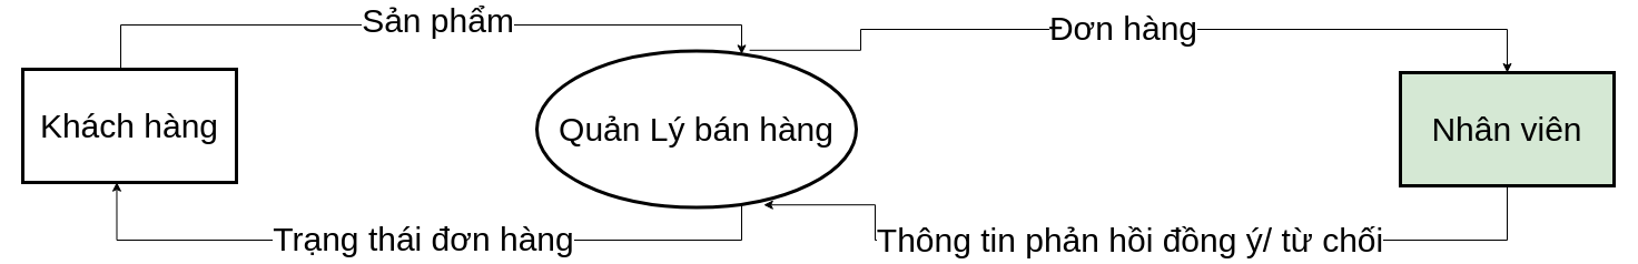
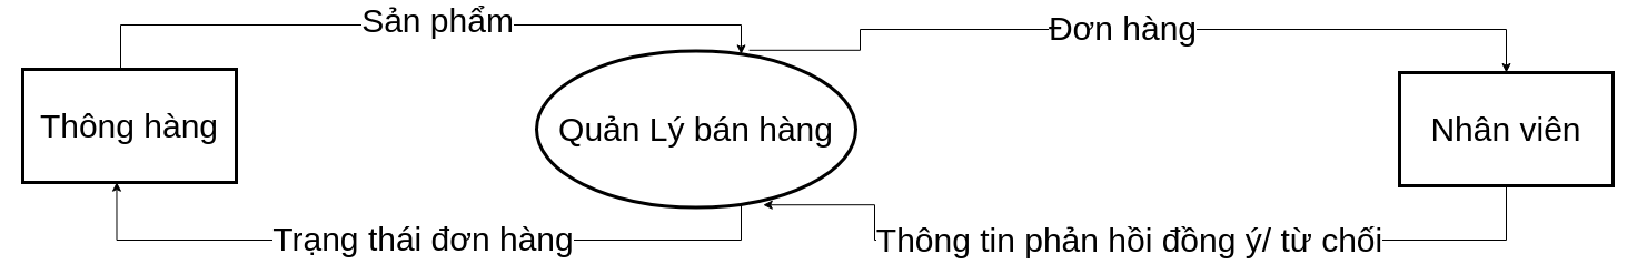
  <mxCell id="0" />
  <mxCell id="1" parent="0" />
  <mxCell id="2" style="rounded=0;orthogonalLoop=1;jettySize=auto;html=1;fontFamily=Helvetica;fontSize=30;fontColor=default;exitX=0.5;exitY=0;exitDx=0;exitDy=0;edgeStyle=orthogonalEdgeStyle;" edge="1" parent="1" source="4" target="8"><mxGeometry relative="1" as="geometry"><mxPoint x="108" y="43.5" as="sourcePoint" /><mxPoint x="722.5" y="24" as="targetPoint" /><Array as="points"><mxPoint x="116" y="63" /><mxPoint x="108" y="63" /><mxPoint x="108" y="20" /><mxPoint x="666" y="20" /></Array></mxGeometry></mxCell>
  <mxCell id="3" value="Sản phẩm" style="edgeLabel;html=1;align=center;verticalAlign=middle;resizable=0;points=[];fontSize=30;fontFamily=Helvetica;fontColor=default;" vertex="1" connectable="0" parent="2"><mxGeometry x="0.062" y="5" relative="1" as="geometry"><mxPoint x="-1" as="offset" /></mxGeometry></mxCell>
- <mxCell id="4" value="Khách hàng" style="html=1;dashed=0;whiteSpace=wrap;fontSize=30;strokeWidth=3;" vertex="1" parent="1"><mxGeometry x="20" y="60" width="192" height="102" as="geometry" /></mxCell>
- <mxCell id="5" value="Nhân viên" style="html=1;dashed=0;whiteSpace=wrap;fontSize=30;strokeWidth=3;fillColor=#d5e8d4;" vertex="1" parent="1"><mxGeometry x="1258" y="63" width="192" height="102" as="geometry" /></mxCell>
+ <mxCell id="4" value="Thông hàng" style="html=1;dashed=0;whiteSpace=wrap;fontSize=30;strokeWidth=3;" vertex="1" parent="1"><mxGeometry x="20" y="60" width="192" height="102" as="geometry" /></mxCell>
+ <mxCell id="5" value="Nhân viên" style="html=1;dashed=0;whiteSpace=wrap;fontSize=30;strokeWidth=3;" vertex="1" parent="1"><mxGeometry x="1258" y="63" width="192" height="102" as="geometry" /></mxCell>
  <mxCell id="6" style="rounded=0;orthogonalLoop=1;jettySize=auto;html=1;entryX=0.5;entryY=0;entryDx=0;entryDy=0;fontFamily=Helvetica;fontSize=30;fontColor=default;edgeStyle=orthogonalEdgeStyle;exitX=0.666;exitY=-0.005;exitDx=0;exitDy=0;exitPerimeter=0;" edge="1" parent="1" source="8" target="5"><mxGeometry relative="1" as="geometry"><Array as="points"><mxPoint x="773" y="24" /><mxPoint x="1354" y="24" /></Array></mxGeometry></mxCell>
  <mxCell id="7" value="Đơn hàng" style="edgeLabel;html=1;align=center;verticalAlign=middle;resizable=0;points=[];fontSize=30;fontFamily=Helvetica;fontColor=default;" vertex="1" connectable="0" parent="6"><mxGeometry x="-0.045" y="2" relative="1" as="geometry"><mxPoint x="1" as="offset" /></mxGeometry></mxCell>
  <mxCell id="8" value="Quản Lý bán hàng" style="shape=ellipse;html=1;dashed=0;whiteSpace=wrap;perimeter=ellipsePerimeter;strokeColor=default;strokeWidth=3;align=center;verticalAlign=middle;fontFamily=Helvetica;fontSize=30;fontColor=default;fillColor=default;" vertex="1" parent="1"><mxGeometry x="482" y="43.5" width="287" height="141" as="geometry" /></mxCell>
  <mxCell id="9" style="edgeStyle=orthogonalEdgeStyle;rounded=0;orthogonalLoop=1;jettySize=auto;html=1;entryX=0.71;entryY=0.984;entryDx=0;entryDy=0;entryPerimeter=0;fontFamily=Helvetica;fontSize=30;fontColor=default;exitX=0.5;exitY=1;exitDx=0;exitDy=0;" edge="1" parent="1" source="5" target="8"><mxGeometry relative="1" as="geometry"><Array as="points"><mxPoint x="1354" y="214" /><mxPoint x="786" y="214" /></Array></mxGeometry></mxCell>
  <mxCell id="10" value="Thông tin phản hồi đồng ý/ từ chối" style="edgeLabel;html=1;align=center;verticalAlign=middle;resizable=0;points=[];fontSize=30;fontFamily=Helvetica;fontColor=default;" vertex="1" connectable="0" parent="9"><mxGeometry x="0.038" y="-1" relative="1" as="geometry"><mxPoint as="offset" /></mxGeometry></mxCell>
  <mxCell id="11" style="edgeStyle=orthogonalEdgeStyle;rounded=0;orthogonalLoop=1;jettySize=auto;html=1;entryX=0.44;entryY=0.997;entryDx=0;entryDy=0;entryPerimeter=0;fontFamily=Helvetica;fontSize=30;fontColor=default;" edge="1" parent="1" source="8" target="4"><mxGeometry relative="1" as="geometry"><Array as="points"><mxPoint x="666" y="214" /><mxPoint x="105" y="214" /></Array></mxGeometry></mxCell>
  <mxCell id="12" value="Trạng thái đơn hàng" style="edgeLabel;html=1;align=center;verticalAlign=middle;resizable=0;points=[];fontSize=30;fontFamily=Helvetica;fontColor=default;" vertex="1" connectable="0" parent="11"><mxGeometry x="0.18" y="-1" relative="1" as="geometry"><mxPoint x="62" y="-1" as="offset" /></mxGeometry></mxCell>
